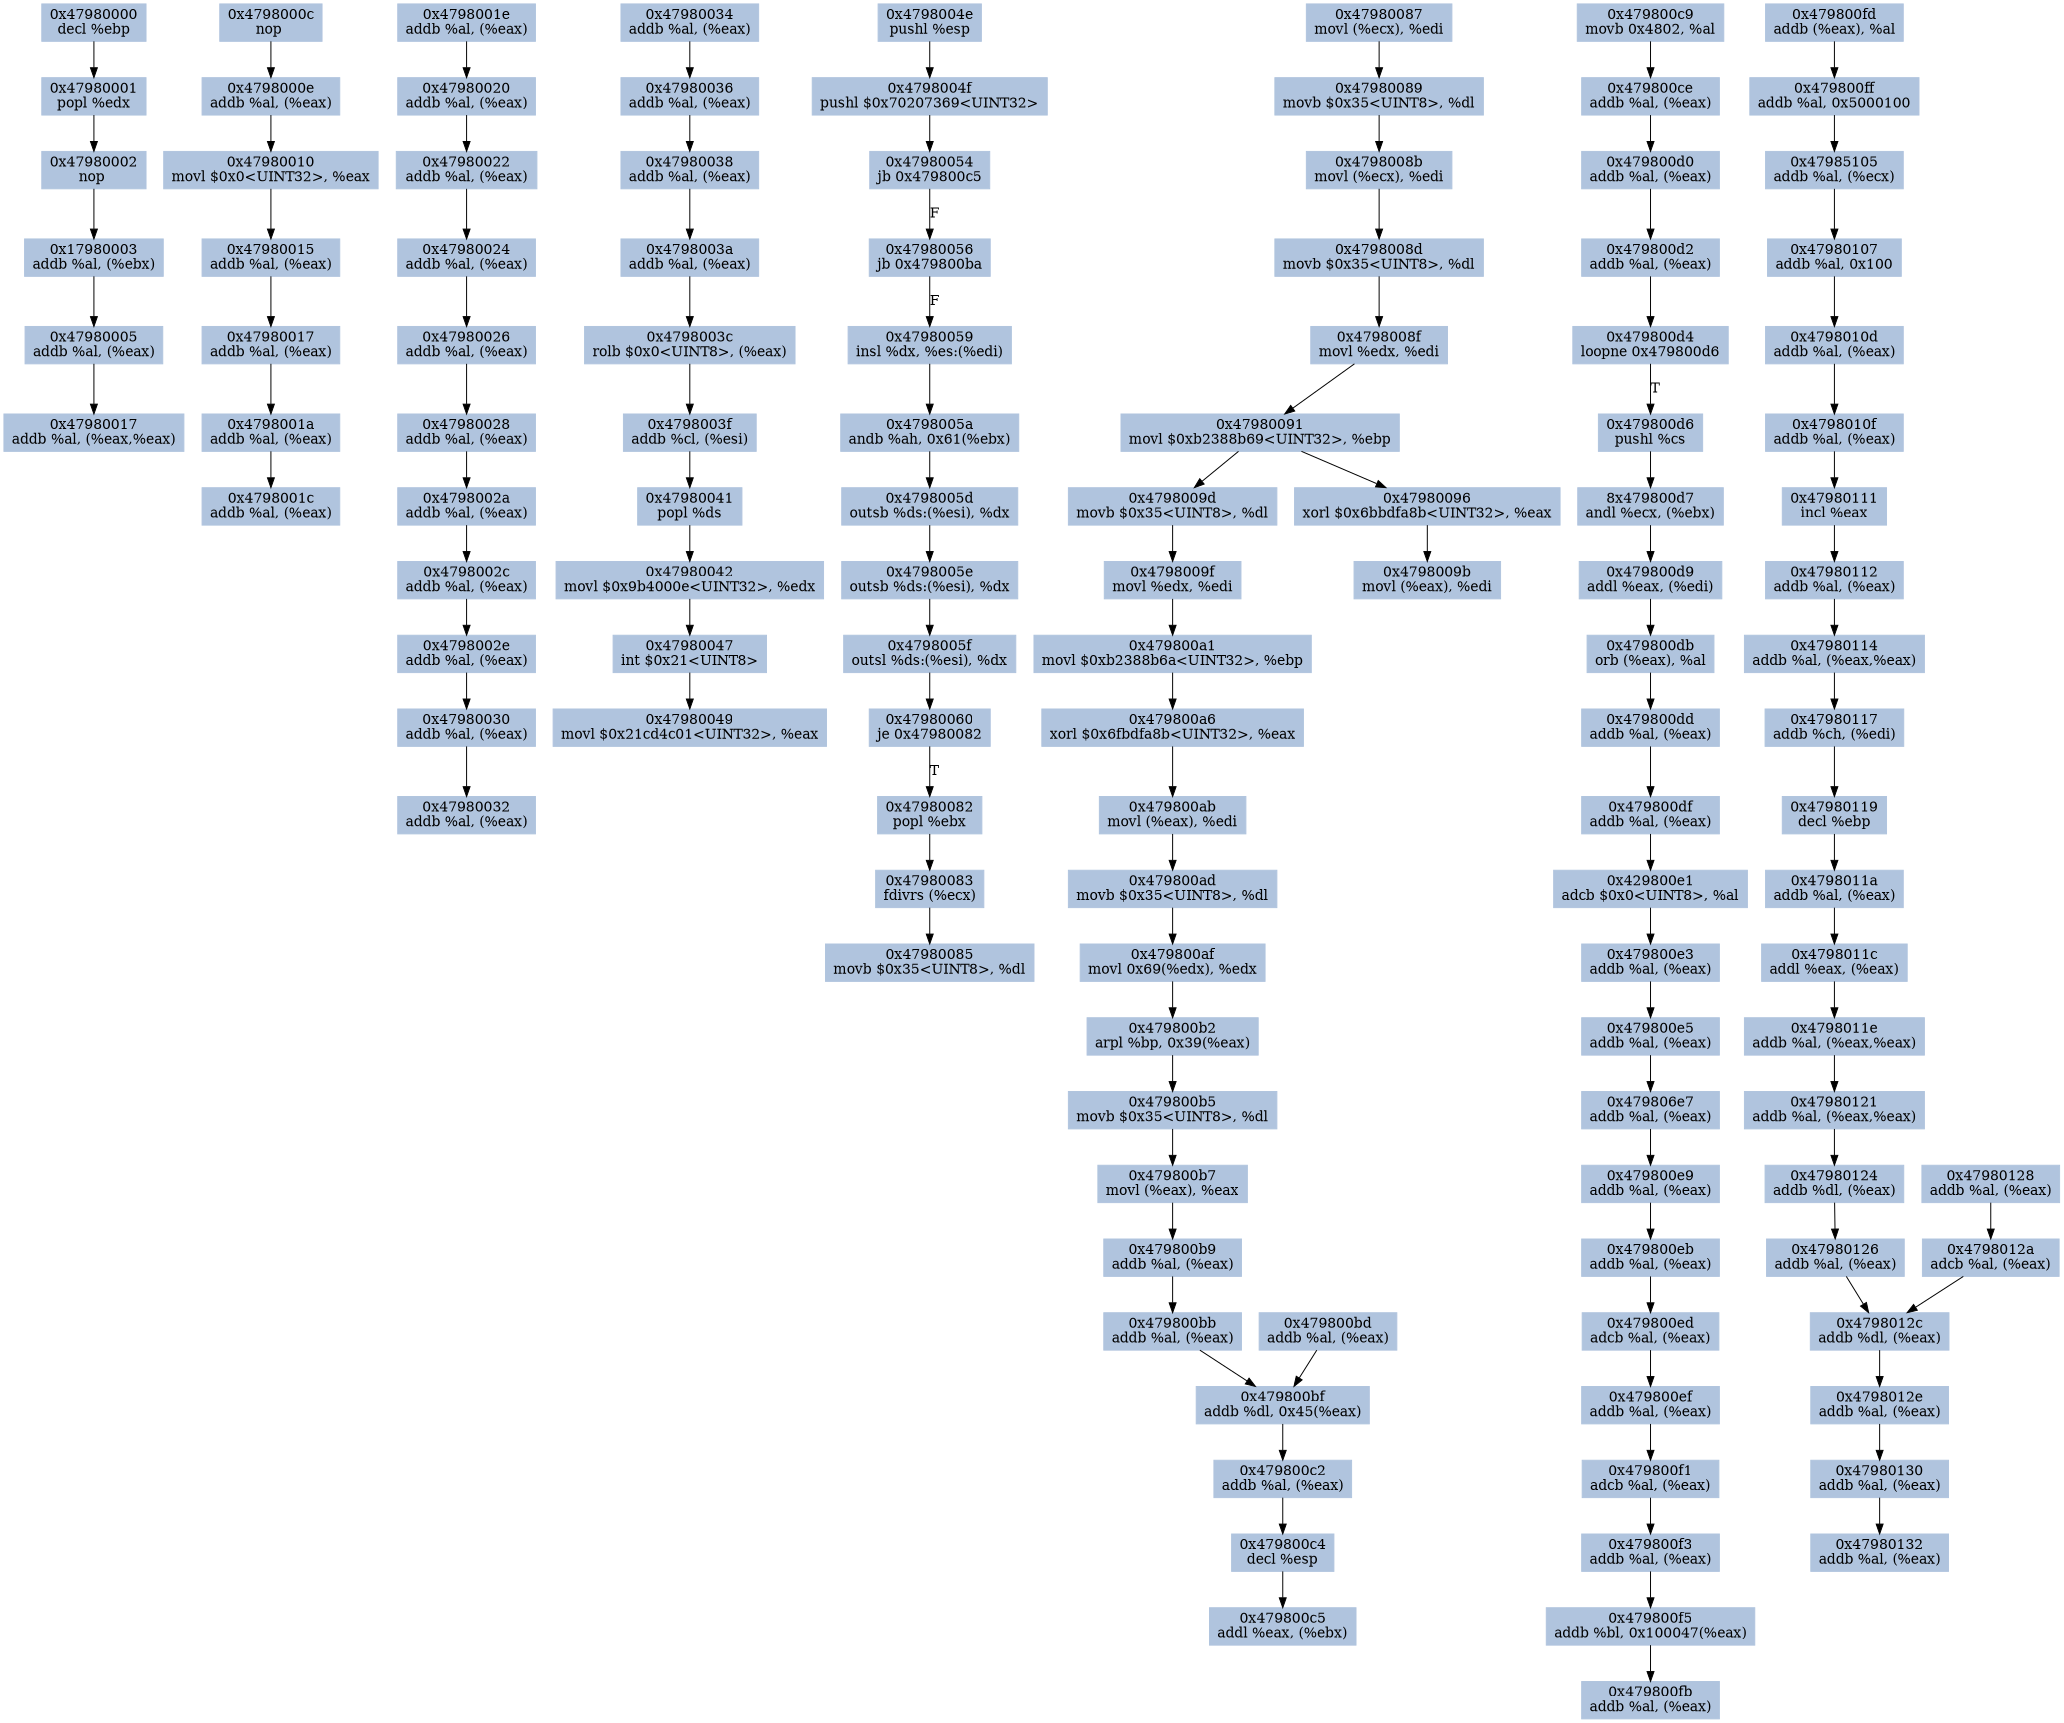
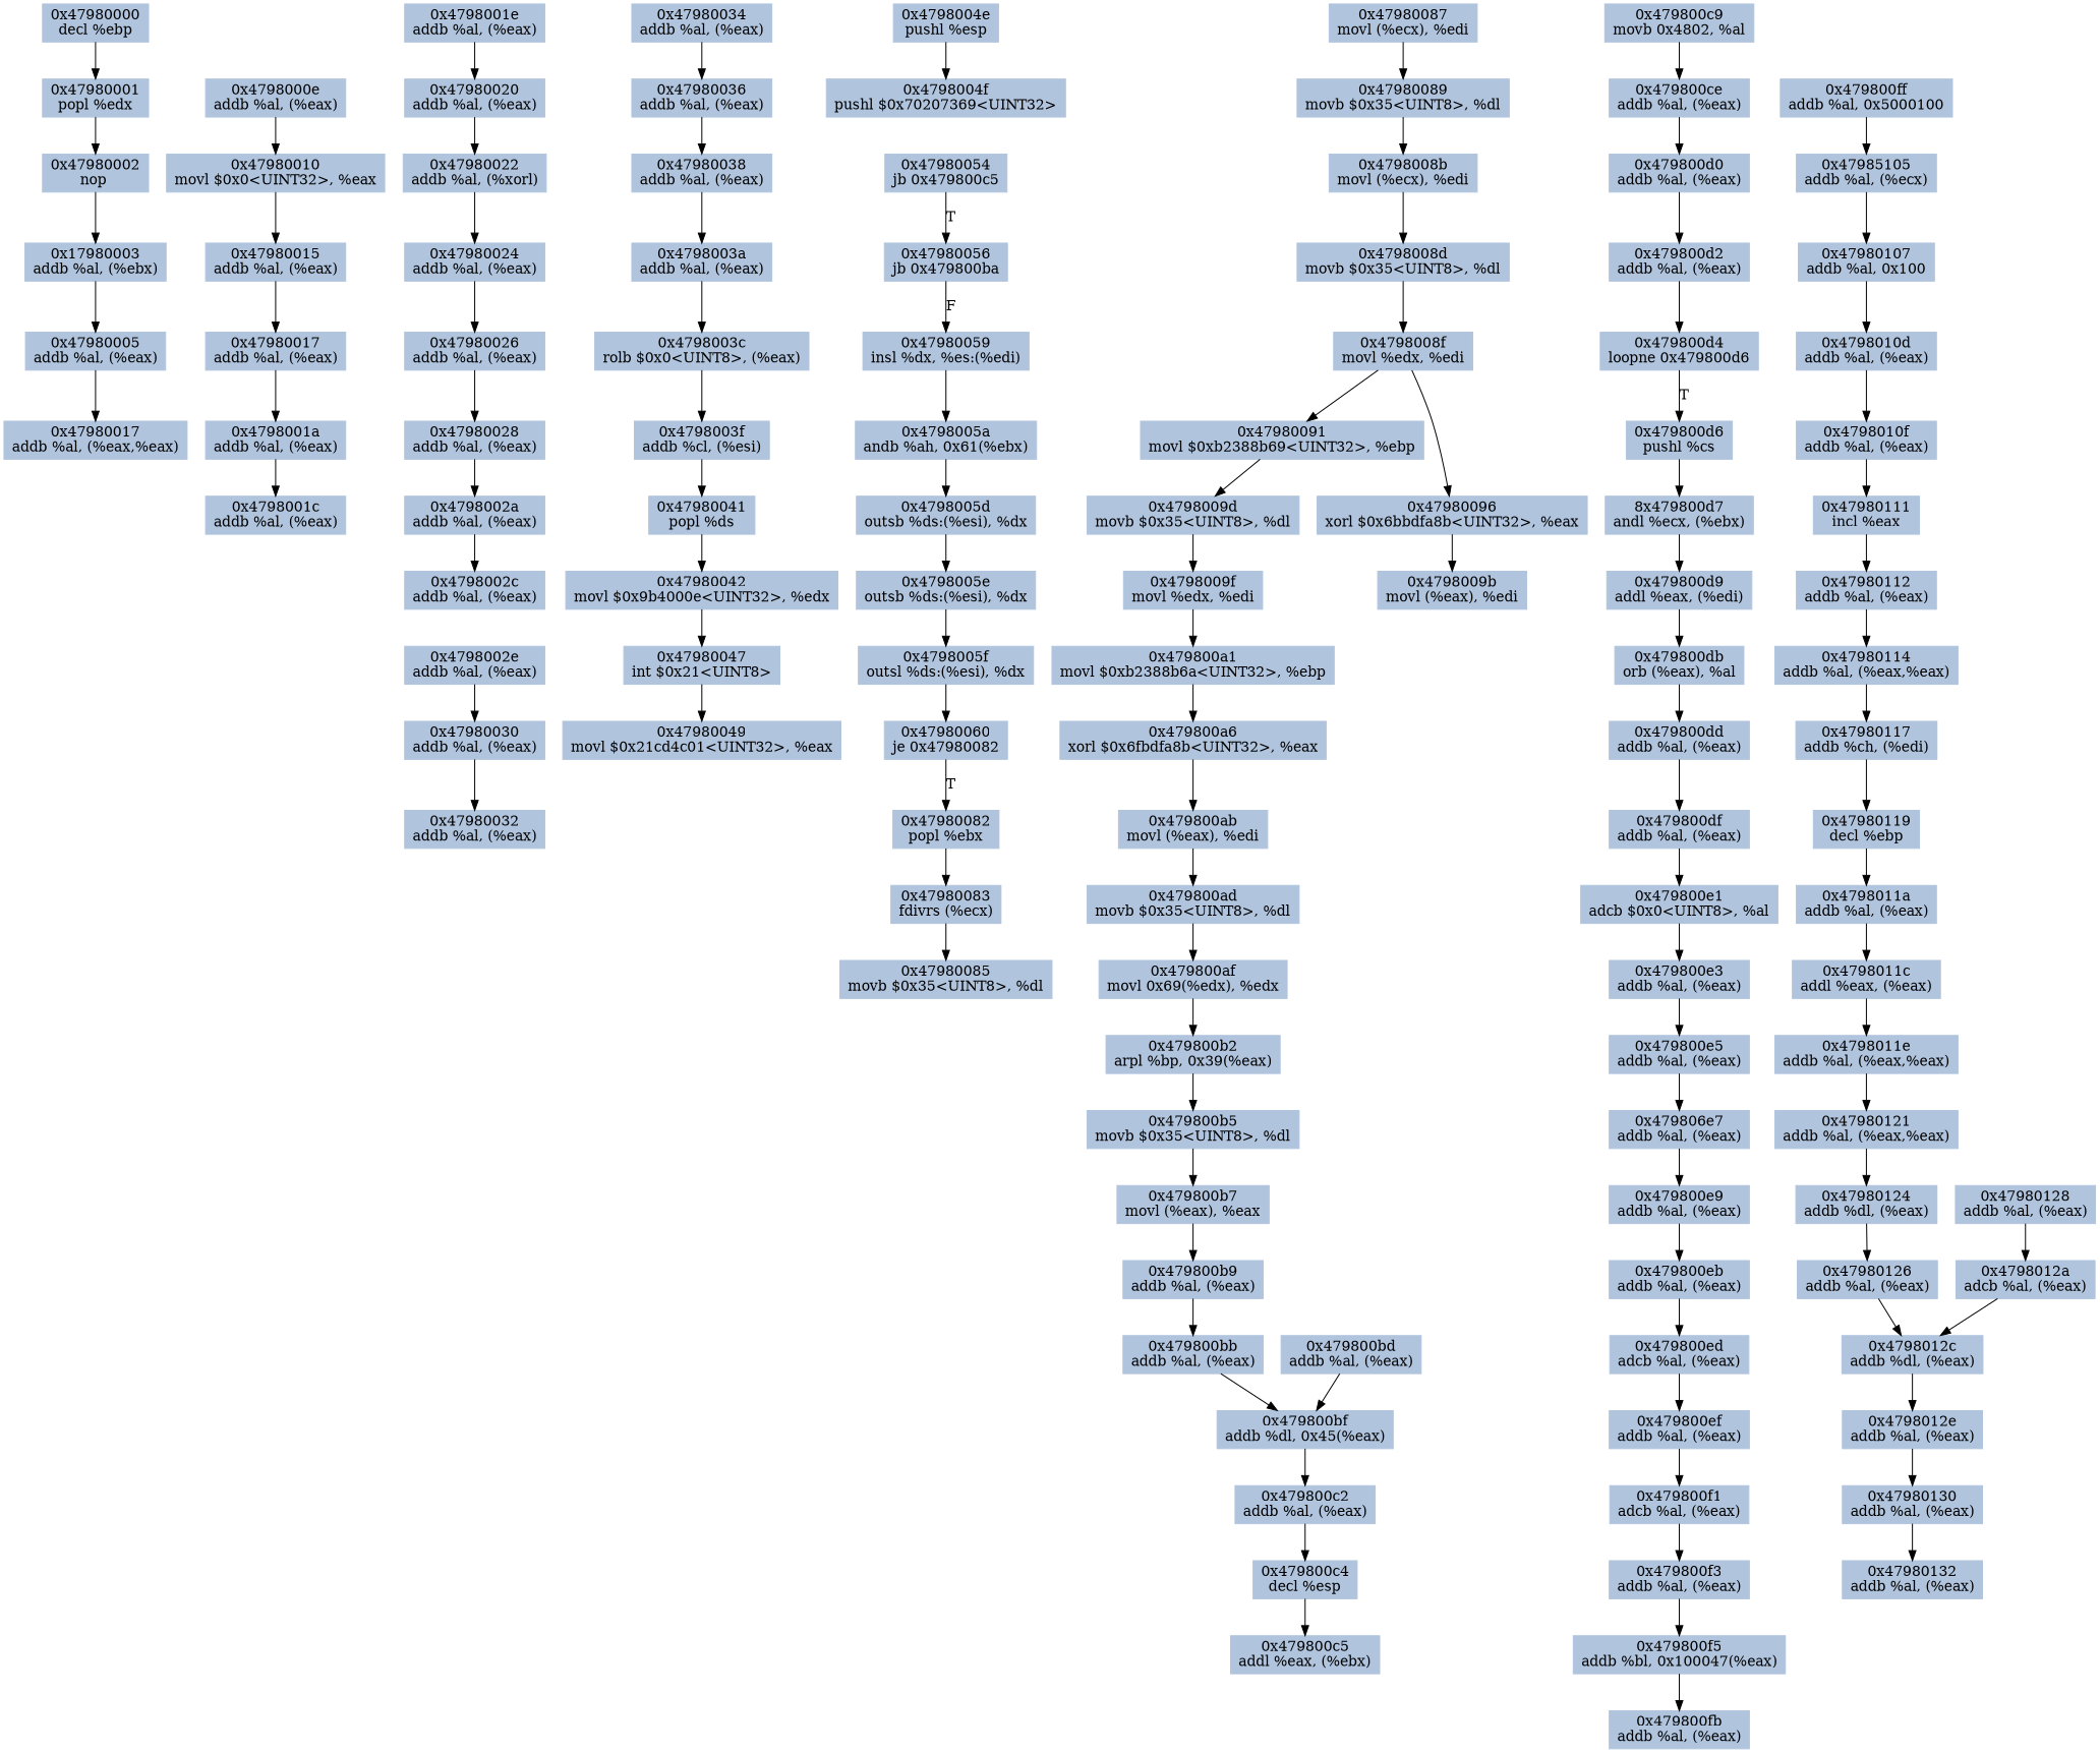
  digraph {
    node [color=lightsteelblue fillcolor=lightsteelblue shape=rectangle style=filled]
    edge [color="#000000"]
    n1 [label="0x47980000\ndecl %ebp"]
    n2 [label="0x47980001\npopl %edx"]
    n3 [label="0x47980002\nnop "]
    n4 [label="0x17980003\naddb %al, (%ebx)"]
    n5 [label="0x47980005\naddb %al, (%eax)"]
    n6 [label="0x47980017\naddb %al, (%eax,%eax)"]
-   n7 [label="0x4798000c\nnop "]
    n8 [label="0x4798000e\naddb %al, (%eax)"]
    n9 [label="0x47980010\nmovl $0x0<UINT32>, %eax"]
    n10 [label="0x47980015\naddb %al, (%eax)"]
    n11 [label="0x47980017\naddb %al, (%eax)"]
    n12 [label="0x4798001a\naddb %al, (%eax)"]
    n13 [label="0x4798001c\naddb %al, (%eax)"]
    n14 [label="0x4798001e\naddb %al, (%eax)"]
    n15 [label="0x47980020\naddb %al, (%eax)"]
-   n16 [label="0x47980022\naddb %al, (%eax)"]
+   n16 [label="0x47980022\naddb %al, (%xorl)"]
    n17 [label="0x47980024\naddb %al, (%eax)"]
    n18 [label="0x47980026\naddb %al, (%eax)"]
    n19 [label="0x47980028\naddb %al, (%eax)"]
    n20 [label="0x4798002a\naddb %al, (%eax)"]
    n21 [label="0x4798002c\naddb %al, (%eax)"]
    n22 [label="0x4798002e\naddb %al, (%eax)"]
    n23 [label="0x47980030\naddb %al, (%eax)"]
    n24 [label="0x47980032\naddb %al, (%eax)"]
    n25 [label="0x47980034\naddb %al, (%eax)"]
    n26 [label="0x47980036\naddb %al, (%eax)"]
    n27 [label="0x47980038\naddb %al, (%eax)"]
    n28 [label="0x4798003a\naddb %al, (%eax)"]
    n29 [label="0x4798003c\nrolb $0x0<UINT8>, (%eax)"]
    n30 [label="0x4798003f\naddb %cl, (%esi)"]
    n31 [label="0x47980041\npopl %ds"]
    n32 [label="0x47980042\nmovl $0x9b4000e<UINT32>, %edx"]
    n33 [label="0x47980047\nint $0x21<UINT8>"]
    n34 [label="0x47980049\nmovl $0x21cd4c01<UINT32>, %eax"]
    n35 [label="0x4798004e\npushl %esp"]
    n36 [label="0x4798004f\npushl $0x70207369<UINT32>"]
    n37 [label="0x47980054\njb 0x479800c5"]
    n38 [label="0x47980056\njb 0x479800ba"]
    n39 [label="0x47980059\ninsl %dx, %es:(%edi)"]
    n40 [label="0x4798005a\nandb %ah, 0x61(%ebx)"]
    n41 [label="0x4798005d\noutsb %ds:(%esi), %dx"]
    n42 [label="0x4798005e\noutsb %ds:(%esi), %dx"]
    n43 [label="0x4798005f\noutsl %ds:(%esi), %dx"]
    n44 [label="0x47980060\nje 0x47980082"]
    n45 [label="0x47980082\npopl %ebx"]
    n46 [label="0x47980083\nfdivrs (%ecx)"]
    n47 [label="0x47980085\nmovb $0x35<UINT8>, %dl"]
    n48 [label="0x47980087\nmovl (%ecx), %edi"]
    n49 [label="0x47980089\nmovb $0x35<UINT8>, %dl"]
    n50 [label="0x4798008b\nmovl (%ecx), %edi"]
    n51 [label="0x4798008d\nmovb $0x35<UINT8>, %dl"]
    n52 [label="0x4798008f\nmovl %edx, %edi"]
    n53 [label="0x47980091\nmovl $0xb2388b69<UINT32>, %ebp"]
    n54 [label="0x47980096\nxorl $0x6bbdfa8b<UINT32>, %eax"]
    n55 [label="0x4798009d\nmovb $0x35<UINT8>, %dl"]
    n56 [label="0x4798009b\nmovl (%eax), %edi"]
    n57 [label="0x4798009f\nmovl %edx, %edi"]
    n58 [label="0x479800a1\nmovl $0xb2388b6a<UINT32>, %ebp"]
    n59 [label="0x479800a6\nxorl $0x6fbdfa8b<UINT32>, %eax"]
    n60 [label="0x479800ab\nmovl (%eax), %edi"]
    n61 [label="0x479800ad\nmovb $0x35<UINT8>, %dl"]
    n62 [label="0x479800af\nmovl 0x69(%edx), %edx"]
    n63 [label="0x479800b2\narpl %bp, 0x39(%eax)"]
    n64 [label="0x479800b5\nmovb $0x35<UINT8>, %dl"]
    n65 [label="0x479800b7\nmovl (%eax), %eax"]
    n66 [label="0x479800b9\naddb %al, (%eax)"]
    n67 [label="0x479800bb\naddb %al, (%eax)"]
    n68 [label="0x479800bf\naddb %dl, 0x45(%eax)"]
    n69 [label="0x479800bd\naddb %al, (%eax)"]
    n70 [label="0x479800c2\naddb %al, (%eax)"]
    n71 [label="0x479800c4\ndecl %esp"]
    n72 [label="0x479800c5\naddl %eax, (%ebx)"]
    n73 [label="0x479800c9\nmovb 0x4802, %al"]
    n74 [label="0x479800ce\naddb %al, (%eax)"]
    n75 [label="0x479800d0\naddb %al, (%eax)"]
    n76 [label="0x479800d2\naddb %al, (%eax)"]
    n77 [label="0x479800d4\nloopne 0x479800d6"]
    n78 [label="0x479800d6\npushl %cs"]
    n79 [label="8x479800d7\nandl %ecx, (%ebx)"]
    n80 [label="0x479800d9\naddl %eax, (%edi)"]
    n81 [label="0x479800db\norb (%eax), %al"]
    n82 [label="0x479800dd\naddb %al, (%eax)"]
    n83 [label="0x479800df\naddb %al, (%eax)"]
-   n84 [label="0x429800e1\nadcb $0x0<UINT8>, %al"]
+   n84 [label="0x479800e1\nadcb $0x0<UINT8>, %al"]
    n85 [label="0x479800e3\naddb %al, (%eax)"]
    n86 [label="0x479800e5\naddb %al, (%eax)"]
    n87 [label="0x479806e7\naddb %al, (%eax)"]
    n88 [label="0x479800e9\naddb %al, (%eax)"]
    n89 [label="0x479800eb\naddb %al, (%eax)"]
    n90 [label="0x479800ed\nadcb %al, (%eax)"]
    n91 [label="0x479800ef\naddb %al, (%eax)"]
    n92 [label="0x479800f1\nadcb %al, (%eax)"]
    n93 [label="0x479800f3\naddb %al, (%eax)"]
    n94 [label="0x479800f5\naddb %bl, 0x100047(%eax)"]
    n95 [label="0x479800fb\naddb %al, (%eax)"]
-   n96 [label="0x479800fd\naddb (%eax), %al"]
    n97 [label="0x479800ff\naddb %al, 0x5000100"]
    n98 [label="0x47985105\naddb %al, (%ecx)"]
    n99 [label="0x47980107\naddb %al, 0x100"]
    n100 [label="0x4798010d\naddb %al, (%eax)"]
    n101 [label="0x4798010f\naddb %al, (%eax)"]
    n102 [label="0x47980111\nincl %eax"]
    n103 [label="0x47980112\naddb %al, (%eax)"]
    n104 [label="0x47980114\naddb %al, (%eax,%eax)"]
    n105 [label="0x47980117\naddb %ch, (%edi)"]
    n106 [label="0x47980119\ndecl %ebp"]
    n107 [label="0x4798011a\naddb %al, (%eax)"]
    n108 [label="0x4798011c\naddl %eax, (%eax)"]
    n109 [label="0x4798011e\naddb %al, (%eax,%eax)"]
    n110 [label="0x47980121\naddb %al, (%eax,%eax)"]
    n111 [label="0x47980124\naddb %dl, (%eax)"]
    n112 [label="0x47980126\naddb %al, (%eax)"]
    n113 [label="0x4798012c\naddb %dl, (%eax)"]
    n114 [label="0x47980128\naddb %al, (%eax)"]
    n115 [label="0x4798012a\nadcb %al, (%eax)"]
    n116 [label="0x4798012e\naddb %al, (%eax)"]
    n117 [label="0x47980130\naddb %al, (%eax)"]
    n118 [label="0x47980132\naddb %al, (%eax)"]
    n1 -> n2
    n2 -> n3
    n3 -> n4
    n4 -> n5
    n5 -> n6
-   n7 -> n8
    n8 -> n9
    n9 -> n10
    n10 -> n11
    n11 -> n12
    n12 -> n13
    n14 -> n15
    n15 -> n16
    n16 -> n17
    n17 -> n18
    n18 -> n19
    n19 -> n20
    n20 -> n21
-   n21 -> n22
    n22 -> n23
    n23 -> n24
    n25 -> n26
    n26 -> n27
    n27 -> n28
    n28 -> n29
    n29 -> n30
    n30 -> n31
    n31 -> n32
    n32 -> n33
    n33 -> n34
    n35 -> n36
-   n36 -> n37
-   n37 -> n38 [label=F]
+   n37 -> n38 [label=T]
    n38 -> n39 [label=F]
    n39 -> n40
    n40 -> n41
    n41 -> n42
    n42 -> n43
    n43 -> n44
    n44 -> n45 [label=T]
    n45 -> n46
    n46 -> n47
    n48 -> n49
    n49 -> n50
    n50 -> n51
    n51 -> n52
    n52 -> n53
-   n53 -> n54
+   n52 -> n54
    n53 -> n55
    n54 -> n56
    n55 -> n57
    n57 -> n58
    n58 -> n59
    n59 -> n60
    n60 -> n61
    n61 -> n62
    n62 -> n63
    n63 -> n64
    n64 -> n65
    n65 -> n66
    n66 -> n67
    n67 -> n68
    n68 -> n70
    n69 -> n68
    n70 -> n71
    n71 -> n72
    n73 -> n74
    n74 -> n75
    n75 -> n76
    n76 -> n77
    n77 -> n78 [label=T]
    n78 -> n79
    n79 -> n80
    n80 -> n81
    n81 -> n82
    n82 -> n83
    n83 -> n84
    n84 -> n85
    n85 -> n86
    n86 -> n87
    n87 -> n88
    n88 -> n89
    n89 -> n90
    n90 -> n91
    n91 -> n92
    n92 -> n93
    n93 -> n94
    n94 -> n95
-   n96 -> n97
    n97 -> n98
    n98 -> n99
    n99 -> n100
    n100 -> n101
    n101 -> n102
    n102 -> n103
    n103 -> n104
    n104 -> n105
    n105 -> n106
    n106 -> n107
    n107 -> n108
    n108 -> n109
    n109 -> n110
    n110 -> n111
    n111 -> n112
    n112 -> n113
    n113 -> n116
    n114 -> n115
    n115 -> n113
    n116 -> n117
    n117 -> n118
  }
